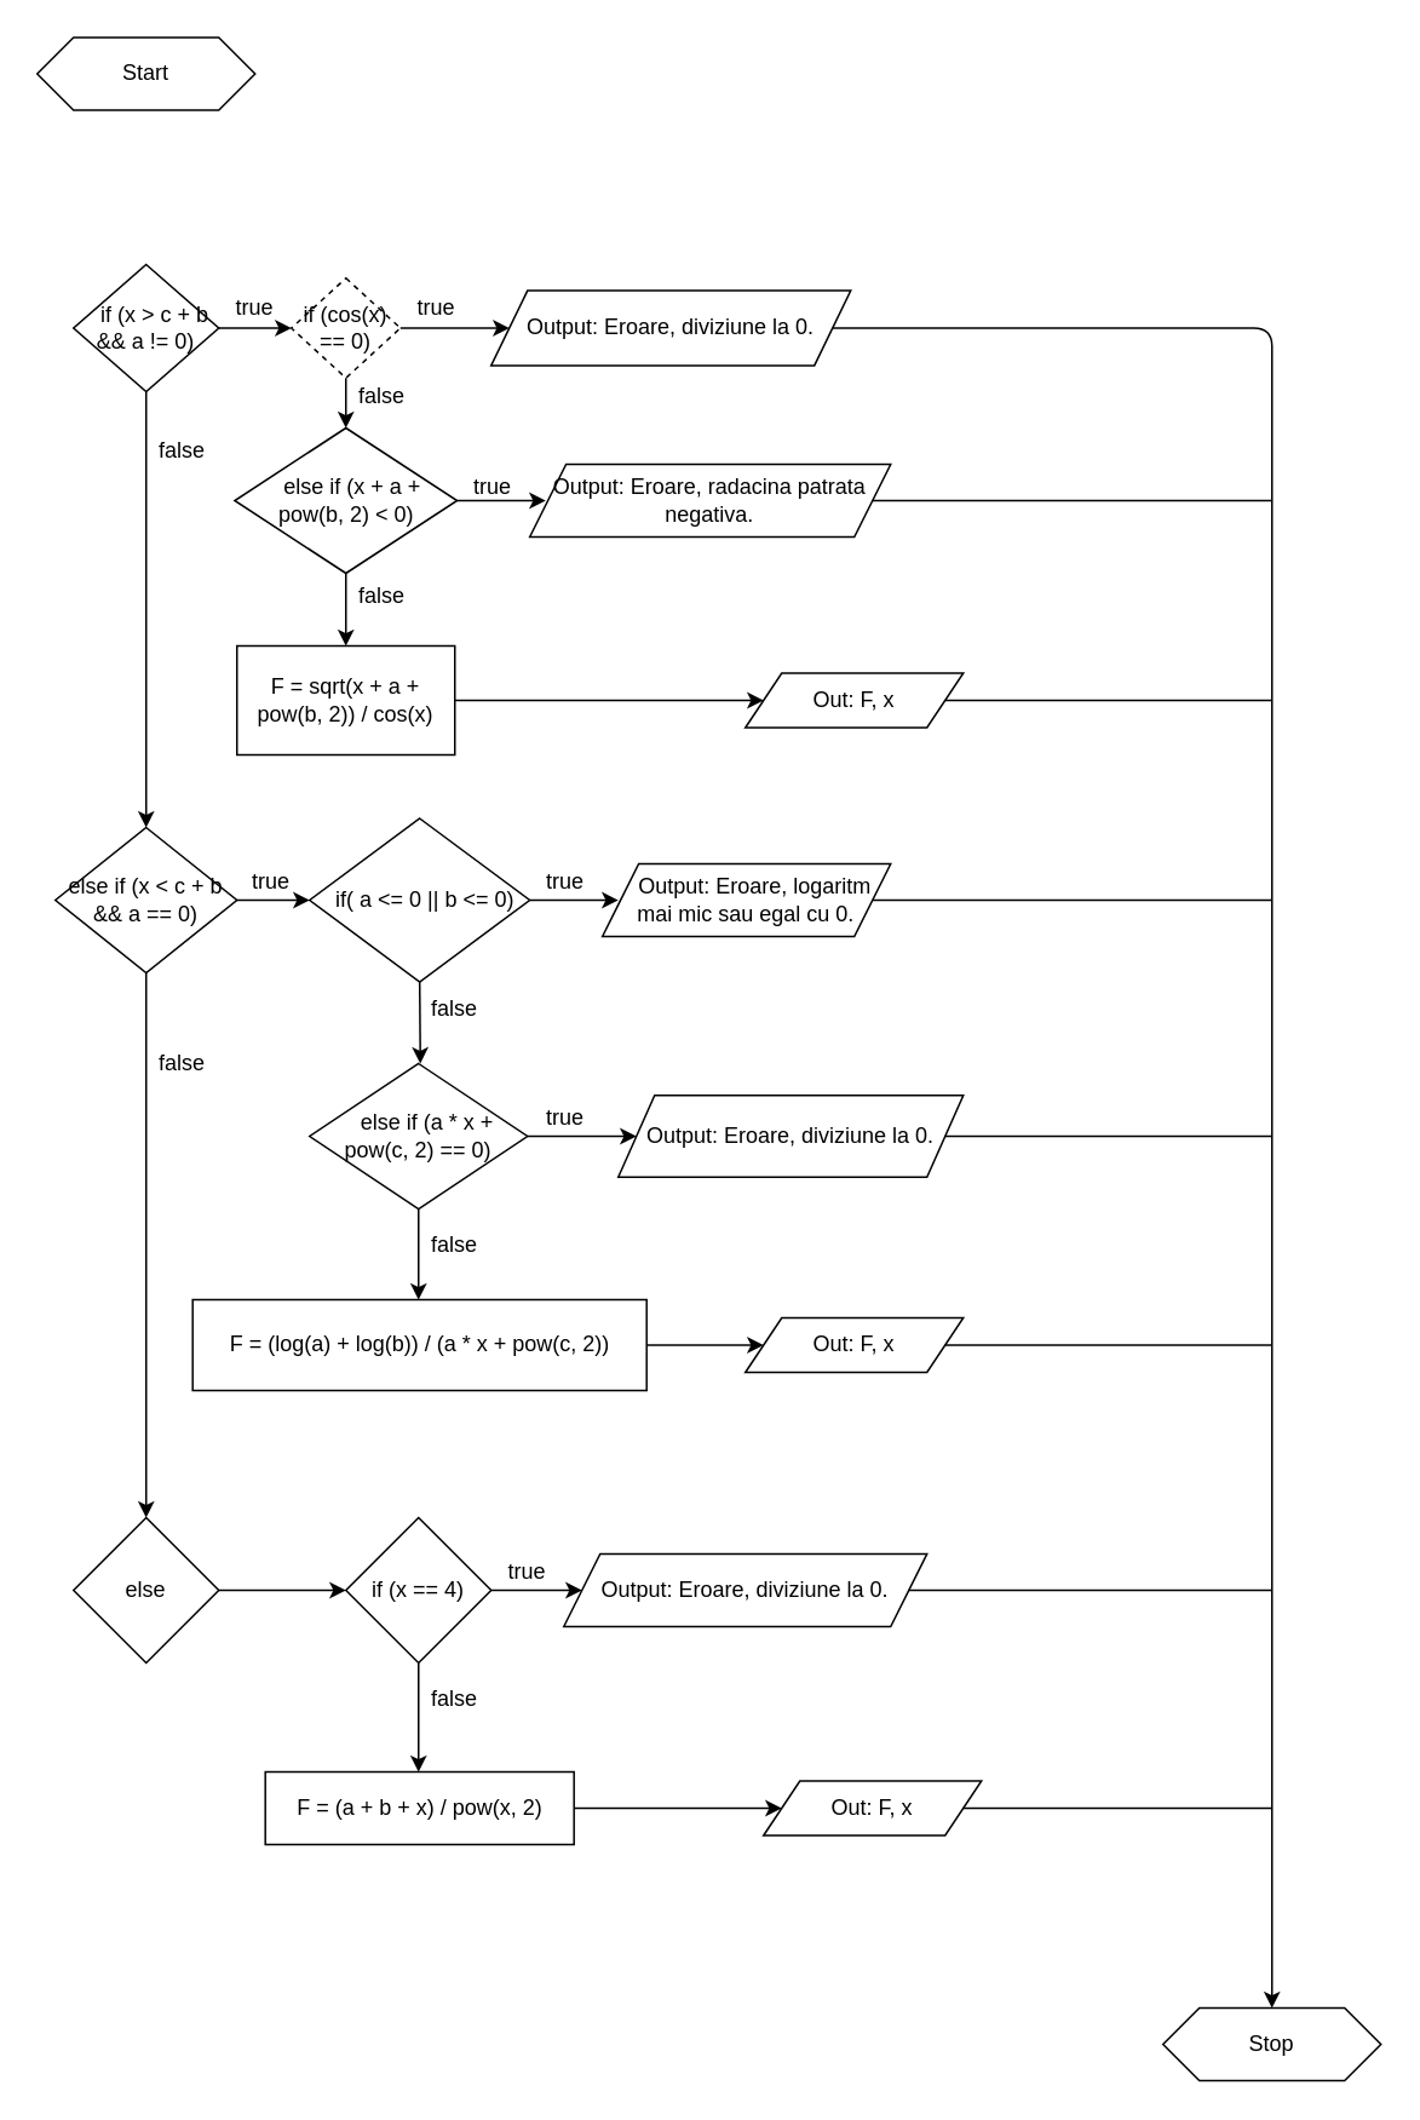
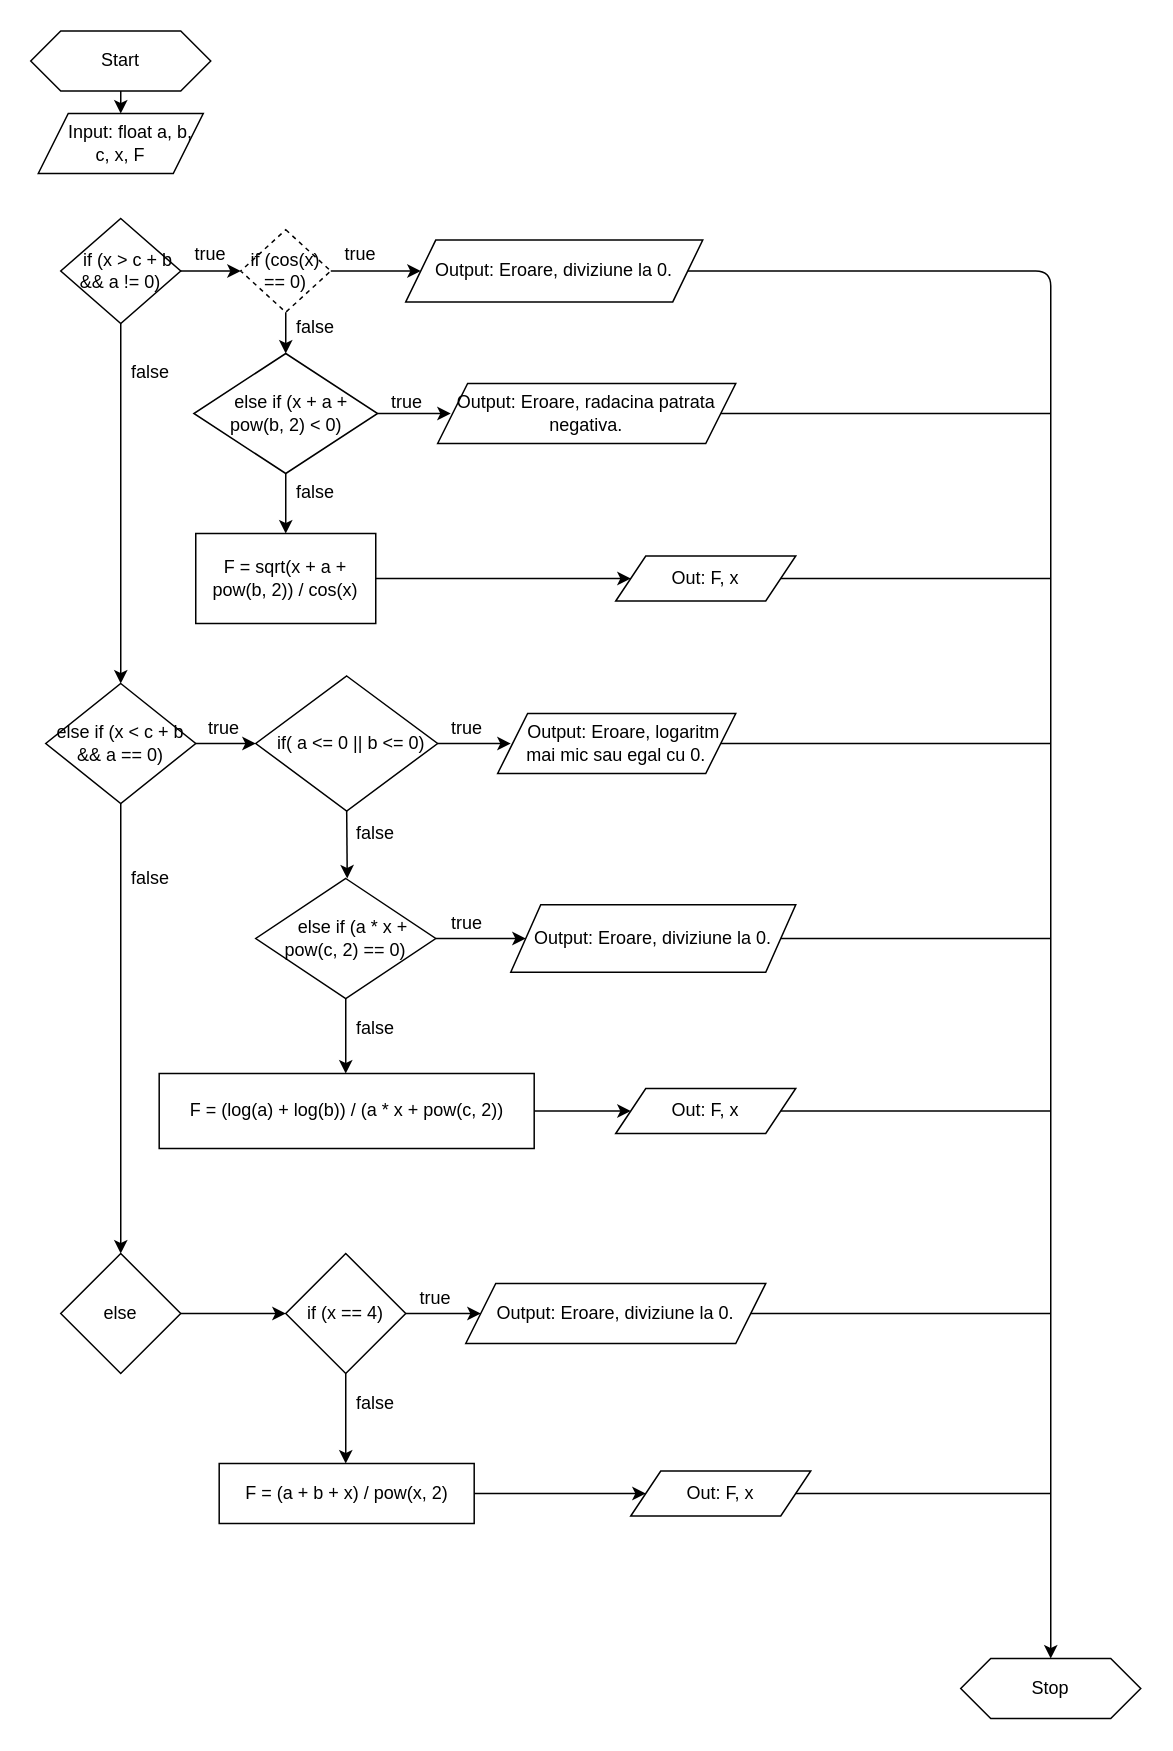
  <mxCell id="0" />
  <mxCell id="1" parent="0" />
  <mxCell id="2" value="Start" style="shape=hexagon;perimeter=hexagonPerimeter2;whiteSpace=wrap;html=1;fixedSize=1;" parent="1" vertex="1"><mxGeometry x="20" y="20" width="120" height="40" as="geometry" /></mxCell>
+ <mxCell id="3" value="" style="endArrow=classic;html=1;exitX=0.5;exitY=1;exitDx=0;exitDy=0;entryX=0.5;entryY=0;entryDx=0;entryDy=0;" parent="1" source="2" target="4" edge="1"><mxGeometry width="50" height="50" relative="1" as="geometry"><mxPoint x="70" y="675" as="sourcePoint" /><mxPoint x="80" y="75" as="targetPoint" /></mxGeometry></mxCell>
+ <mxCell id="4" value="&amp;nbsp; &amp;nbsp; Input: float a, b, c, x, F" style="shape=parallelogram;perimeter=parallelogramPerimeter;whiteSpace=wrap;html=1;fixedSize=1;" parent="1" vertex="1"><mxGeometry x="25" y="75" width="110" height="40" as="geometry" /></mxCell>
  <mxCell id="5" value="&amp;nbsp; &amp;nbsp;if (x &amp;gt; c + b &amp;amp;&amp;amp; a != 0)" style="rhombus;whiteSpace=wrap;html=1;" parent="1" vertex="1"><mxGeometry x="40" y="145" width="80" height="70" as="geometry" /></mxCell>
  <mxCell id="6" value="" style="endArrow=classic;html=1;exitX=1;exitY=0.5;exitDx=0;exitDy=0;entryX=0;entryY=0.5;entryDx=0;entryDy=0;" parent="1" source="5" target="8" edge="1"><mxGeometry width="50" height="50" relative="1" as="geometry"><mxPoint x="70" y="255" as="sourcePoint" /><mxPoint x="160" y="170" as="targetPoint" /></mxGeometry></mxCell>
  <mxCell id="7" value="true" style="text;html=1;strokeColor=none;fillColor=none;align=center;verticalAlign=middle;whiteSpace=wrap;rounded=0;" parent="1" vertex="1"><mxGeometry x="120" y="159.37" width="40" height="20" as="geometry" /></mxCell>
  <mxCell id="8" value="if (cos(x) == 0)" style="rhombus;whiteSpace=wrap;html=1;dashed=1;" parent="1" vertex="1"><mxGeometry x="160" y="152.5" width="60" height="55" as="geometry" /></mxCell>
  <mxCell id="9" value="Output: Eroare, diviziune la 0." style="shape=parallelogram;perimeter=parallelogramPerimeter;whiteSpace=wrap;html=1;fixedSize=1;" parent="1" vertex="1"><mxGeometry x="270" y="159.37" width="198" height="41.25" as="geometry" /></mxCell>
  <mxCell id="10" value="true" style="text;html=1;strokeColor=none;fillColor=none;align=center;verticalAlign=middle;whiteSpace=wrap;rounded=0;" parent="1" vertex="1"><mxGeometry x="220" y="159.37" width="40" height="20" as="geometry" /></mxCell>
  <mxCell id="11" value="" style="endArrow=classic;html=1;exitX=0.5;exitY=1;exitDx=0;exitDy=0;" parent="1" source="8" edge="1"><mxGeometry width="50" height="50" relative="1" as="geometry"><mxPoint x="70" y="245" as="sourcePoint" /><mxPoint x="190" y="235" as="targetPoint" /></mxGeometry></mxCell>
  <mxCell id="12" value="false" style="text;html=1;strokeColor=none;fillColor=none;align=center;verticalAlign=middle;whiteSpace=wrap;rounded=0;" parent="1" vertex="1"><mxGeometry x="190" y="207.5" width="40" height="20" as="geometry" /></mxCell>
  <mxCell id="13" value="&amp;nbsp; else if (x + a + pow(b, 2) &amp;lt; 0)" style="rhombus;whiteSpace=wrap;html=1;" parent="1" vertex="1"><mxGeometry x="128.75" y="235" width="122.5" height="80" as="geometry" /></mxCell>
  <mxCell id="14" value="" style="endArrow=classic;html=1;exitX=1;exitY=0.5;exitDx=0;exitDy=0;" parent="1" source="13" edge="1"><mxGeometry width="50" height="50" relative="1" as="geometry"><mxPoint x="70" y="245" as="sourcePoint" /><mxPoint x="300" y="275" as="targetPoint" /></mxGeometry></mxCell>
  <mxCell id="15" value="true" style="text;html=1;strokeColor=none;fillColor=none;align=center;verticalAlign=middle;whiteSpace=wrap;rounded=0;" parent="1" vertex="1"><mxGeometry x="251.25" y="258" width="40" height="20" as="geometry" /></mxCell>
  <mxCell id="16" value="Output:&amp;nbsp;Eroare, radacina patrata negativa." style="shape=parallelogram;perimeter=parallelogramPerimeter;whiteSpace=wrap;html=1;fixedSize=1;" parent="1" vertex="1"><mxGeometry x="291.25" y="255" width="198.75" height="40" as="geometry" /></mxCell>
  <mxCell id="17" value="" style="endArrow=classic;html=1;exitX=0.5;exitY=1;exitDx=0;exitDy=0;" parent="1" source="13" edge="1"><mxGeometry width="50" height="50" relative="1" as="geometry"><mxPoint x="70" y="335" as="sourcePoint" /><mxPoint x="190" y="355" as="targetPoint" /></mxGeometry></mxCell>
  <mxCell id="18" value="false" style="text;html=1;strokeColor=none;fillColor=none;align=center;verticalAlign=middle;whiteSpace=wrap;rounded=0;" parent="1" vertex="1"><mxGeometry x="190" y="318" width="40" height="20" as="geometry" /></mxCell>
  <mxCell id="19" value="F = sqrt(x + a + pow(b, 2)) / cos(x)" style="rounded=0;whiteSpace=wrap;html=1;" parent="1" vertex="1"><mxGeometry x="130" y="355" width="120" height="60" as="geometry" /></mxCell>
  <mxCell id="20" value="" style="endArrow=classic;html=1;exitX=0.5;exitY=1;exitDx=0;exitDy=0;" parent="1" source="5" edge="1"><mxGeometry width="50" height="50" relative="1" as="geometry"><mxPoint x="70" y="335" as="sourcePoint" /><mxPoint x="80" y="455" as="targetPoint" /></mxGeometry></mxCell>
  <mxCell id="21" value="false" style="text;html=1;strokeColor=none;fillColor=none;align=center;verticalAlign=middle;whiteSpace=wrap;rounded=0;" parent="1" vertex="1"><mxGeometry x="80" y="238" width="40" height="20" as="geometry" /></mxCell>
  <mxCell id="22" value="else if (x &amp;lt; c + b &amp;amp;&amp;amp; a == 0)" style="rhombus;whiteSpace=wrap;html=1;" parent="1" vertex="1"><mxGeometry x="30" y="455" width="100" height="80" as="geometry" /></mxCell>
  <mxCell id="23" value="" style="endArrow=classic;html=1;exitX=1;exitY=0.5;exitDx=0;exitDy=0;" parent="1" source="22" edge="1"><mxGeometry width="50" height="50" relative="1" as="geometry"><mxPoint x="70" y="435" as="sourcePoint" /><mxPoint x="170" y="495" as="targetPoint" /></mxGeometry></mxCell>
  <mxCell id="24" value="true" style="text;html=1;strokeColor=none;fillColor=none;align=center;verticalAlign=middle;whiteSpace=wrap;rounded=0;" parent="1" vertex="1"><mxGeometry x="128.75" y="475" width="40" height="20" as="geometry" /></mxCell>
  <mxCell id="25" value="&amp;nbsp; if( a &amp;lt;= 0 || b &amp;lt;= 0)" style="rhombus;whiteSpace=wrap;html=1;" parent="1" vertex="1"><mxGeometry x="170" y="450" width="121.25" height="90" as="geometry" /></mxCell>
  <mxCell id="26" value="" style="endArrow=classic;html=1;exitX=1;exitY=0.5;exitDx=0;exitDy=0;" parent="1" source="25" edge="1"><mxGeometry width="50" height="50" relative="1" as="geometry"><mxPoint x="70" y="415" as="sourcePoint" /><mxPoint x="340" y="495" as="targetPoint" /></mxGeometry></mxCell>
  <mxCell id="27" value="true" style="text;html=1;strokeColor=none;fillColor=none;align=center;verticalAlign=middle;whiteSpace=wrap;rounded=0;" parent="1" vertex="1"><mxGeometry x="291.25" y="475" width="40" height="20" as="geometry" /></mxCell>
  <mxCell id="28" value="&amp;nbsp; &amp;nbsp;Output:&amp;nbsp;Eroare, logaritm mai mic sau egal cu 0." style="shape=parallelogram;perimeter=parallelogramPerimeter;whiteSpace=wrap;html=1;fixedSize=1;" parent="1" vertex="1"><mxGeometry x="331.25" y="475" width="158.75" height="40" as="geometry" /></mxCell>
  <mxCell id="29" value="" style="endArrow=classic;html=1;entryX=0;entryY=0.5;entryDx=0;entryDy=0;exitX=1;exitY=0.5;exitDx=0;exitDy=0;" parent="1" source="8" target="9" edge="1"><mxGeometry width="50" height="50" relative="1" as="geometry"><mxPoint x="70" y="205" as="sourcePoint" /><mxPoint x="120" y="155" as="targetPoint" /></mxGeometry></mxCell>
  <mxCell id="30" value="" style="endArrow=classic;html=1;exitX=0.5;exitY=1;exitDx=0;exitDy=0;" parent="1" source="25" edge="1"><mxGeometry width="50" height="50" relative="1" as="geometry"><mxPoint x="70" y="605" as="sourcePoint" /><mxPoint x="231" y="585" as="targetPoint" /></mxGeometry></mxCell>
  <mxCell id="31" value="false" style="text;html=1;strokeColor=none;fillColor=none;align=center;verticalAlign=middle;whiteSpace=wrap;rounded=0;" parent="1" vertex="1"><mxGeometry x="230" y="545" width="40" height="20" as="geometry" /></mxCell>
  <mxCell id="32" value="&amp;nbsp; &amp;nbsp;else if (a * x + pow(c, 2) == 0)" style="rhombus;whiteSpace=wrap;html=1;" parent="1" vertex="1"><mxGeometry x="170" y="585" width="120" height="80" as="geometry" /></mxCell>
  <mxCell id="33" value="" style="endArrow=classic;html=1;exitX=1;exitY=0.5;exitDx=0;exitDy=0;" parent="1" source="32" edge="1"><mxGeometry width="50" height="50" relative="1" as="geometry"><mxPoint x="50" y="635" as="sourcePoint" /><mxPoint x="350" y="625" as="targetPoint" /></mxGeometry></mxCell>
  <mxCell id="34" value="true" style="text;html=1;strokeColor=none;fillColor=none;align=center;verticalAlign=middle;whiteSpace=wrap;rounded=0;" parent="1" vertex="1"><mxGeometry x="291.25" y="605" width="40" height="20" as="geometry" /></mxCell>
  <mxCell id="35" value="Output: Eroare, diviziune la 0." style="shape=parallelogram;perimeter=parallelogramPerimeter;whiteSpace=wrap;html=1;fixedSize=1;" parent="1" vertex="1"><mxGeometry x="340" y="602.5" width="190" height="45" as="geometry" /></mxCell>
  <mxCell id="36" value="" style="endArrow=classic;html=1;exitX=0.5;exitY=1;exitDx=0;exitDy=0;" parent="1" source="32" edge="1"><mxGeometry width="50" height="50" relative="1" as="geometry"><mxPoint x="70" y="705" as="sourcePoint" /><mxPoint x="230" y="715" as="targetPoint" /></mxGeometry></mxCell>
  <mxCell id="37" value="false" style="text;html=1;strokeColor=none;fillColor=none;align=center;verticalAlign=middle;whiteSpace=wrap;rounded=0;" parent="1" vertex="1"><mxGeometry x="230" y="675" width="40" height="20" as="geometry" /></mxCell>
  <mxCell id="38" value="F = (log(a) + log(b)) / (a * x + pow(c, 2))" style="rounded=0;whiteSpace=wrap;html=1;" parent="1" vertex="1"><mxGeometry x="105.63" y="715" width="250" height="50" as="geometry" /></mxCell>
  <mxCell id="39" value="" style="endArrow=classic;html=1;exitX=0.5;exitY=1;exitDx=0;exitDy=0;" parent="1" source="22" edge="1"><mxGeometry width="50" height="50" relative="1" as="geometry"><mxPoint x="70" y="705" as="sourcePoint" /><mxPoint x="80" y="835" as="targetPoint" /></mxGeometry></mxCell>
  <mxCell id="40" value="false" style="text;html=1;strokeColor=none;fillColor=none;align=center;verticalAlign=middle;whiteSpace=wrap;rounded=0;" parent="1" vertex="1"><mxGeometry x="80" y="575" width="40" height="20" as="geometry" /></mxCell>
  <mxCell id="41" value="else" style="rhombus;whiteSpace=wrap;html=1;" parent="1" vertex="1"><mxGeometry x="40" y="835" width="80" height="80" as="geometry" /></mxCell>
  <mxCell id="42" value="" style="endArrow=classic;html=1;exitX=1;exitY=0.5;exitDx=0;exitDy=0;" parent="1" source="41" edge="1"><mxGeometry width="50" height="50" relative="1" as="geometry"><mxPoint x="130" y="795" as="sourcePoint" /><mxPoint x="190" y="875" as="targetPoint" /></mxGeometry></mxCell>
  <mxCell id="43" value="if (x == 4)" style="rhombus;whiteSpace=wrap;html=1;" parent="1" vertex="1"><mxGeometry x="190" y="835" width="80" height="80" as="geometry" /></mxCell>
  <mxCell id="44" value="" style="endArrow=classic;html=1;" parent="1" edge="1"><mxGeometry width="50" height="50" relative="1" as="geometry"><mxPoint x="270" y="875" as="sourcePoint" /><mxPoint x="320" y="875" as="targetPoint" /></mxGeometry></mxCell>
  <mxCell id="45" value="true" style="text;html=1;strokeColor=none;fillColor=none;align=center;verticalAlign=middle;whiteSpace=wrap;rounded=0;" parent="1" vertex="1"><mxGeometry x="270" y="855" width="40" height="20" as="geometry" /></mxCell>
  <mxCell id="46" value="Output:&amp;nbsp;Eroare, diviziune la 0." style="shape=parallelogram;perimeter=parallelogramPerimeter;whiteSpace=wrap;html=1;fixedSize=1;" parent="1" vertex="1"><mxGeometry x="310" y="855" width="200" height="40" as="geometry" /></mxCell>
  <mxCell id="47" value="" style="endArrow=classic;html=1;exitX=0.5;exitY=1;exitDx=0;exitDy=0;" parent="1" source="43" edge="1"><mxGeometry width="50" height="50" relative="1" as="geometry"><mxPoint x="140" y="1065" as="sourcePoint" /><mxPoint x="230" y="975" as="targetPoint" /></mxGeometry></mxCell>
  <mxCell id="48" value="false" style="text;html=1;strokeColor=none;fillColor=none;align=center;verticalAlign=middle;whiteSpace=wrap;rounded=0;" parent="1" vertex="1"><mxGeometry x="230" y="925" width="40" height="20" as="geometry" /></mxCell>
  <mxCell id="49" value="F = (a + b + x) / pow(x, 2)" style="rounded=0;whiteSpace=wrap;html=1;" parent="1" vertex="1"><mxGeometry x="145.63" y="975" width="170" height="40" as="geometry" /></mxCell>
  <mxCell id="50" value="" style="endArrow=classic;html=1;exitX=1;exitY=0.5;exitDx=0;exitDy=0;" parent="1" source="9" edge="1"><mxGeometry width="50" height="50" relative="1" as="geometry"><mxPoint x="560" y="195" as="sourcePoint" /><mxPoint x="700" y="1105" as="targetPoint" /><Array as="points"><mxPoint x="700" y="180" /></Array></mxGeometry></mxCell>
  <mxCell id="51" value="" style="endArrow=none;html=1;exitX=1;exitY=0.5;exitDx=0;exitDy=0;" parent="1" source="16" edge="1"><mxGeometry width="50" height="50" relative="1" as="geometry"><mxPoint x="410" as="sourcePoint" y="395" /><mxPoint x="700" y="275" as="targetPoint" /></mxGeometry></mxCell>
  <mxCell id="52" value="" style="endArrow=none;html=1;exitX=1;exitY=0.5;exitDx=0;exitDy=0;" parent="1" source="28" edge="1"><mxGeometry width="50" height="50" relative="1" as="geometry"><mxPoint x="520" y="525" as="sourcePoint" /><mxPoint x="700" y="495" as="targetPoint" /></mxGeometry></mxCell>
  <mxCell id="53" value="" style="endArrow=none;html=1;exitX=1;exitY=0.5;exitDx=0;exitDy=0;" parent="1" source="35" edge="1"><mxGeometry width="50" height="50" relative="1" as="geometry"><mxPoint x="580" y="655" as="sourcePoint" /><mxPoint x="700" y="625" as="targetPoint" /></mxGeometry></mxCell>
  <mxCell id="54" value="" style="endArrow=none;html=1;exitX=1;exitY=0.5;exitDx=0;exitDy=0;" parent="1" source="46" edge="1"><mxGeometry width="50" height="50" relative="1" as="geometry"><mxPoint x="570" y="895" as="sourcePoint" /><mxPoint x="700" y="875" as="targetPoint" /></mxGeometry></mxCell>
  <mxCell id="55" value="" style="endArrow=classic;html=1;exitX=1;exitY=0.5;exitDx=0;exitDy=0;entryX=0;entryY=0.5;entryDx=0;entryDy=0;" parent="1" source="19" edge="1"><mxGeometry width="50" height="50" relative="1" as="geometry"><mxPoint x="320" y="415" as="sourcePoint" /><mxPoint x="420" y="385" as="targetPoint" /></mxGeometry></mxCell>
  <mxCell id="56" value="" style="endArrow=classic;html=1;exitX=1;exitY=0.5;exitDx=0;exitDy=0;entryX=0;entryY=0.5;entryDx=0;entryDy=0;" parent="1" source="38" edge="1"><mxGeometry width="50" height="50" relative="1" as="geometry"><mxPoint x="410" y="835" as="sourcePoint" /><mxPoint x="420" y="740" as="targetPoint" /></mxGeometry></mxCell>
  <mxCell id="57" value="" style="endArrow=classic;html=1;exitX=1;exitY=0.5;exitDx=0;exitDy=0;" parent="1" source="49" edge="1"><mxGeometry width="50" height="50" relative="1" as="geometry"><mxPoint x="370" y="1025" as="sourcePoint" /><mxPoint x="430" y="995" as="targetPoint" /></mxGeometry></mxCell>
  <mxCell id="58" value="Out: F, x" style="shape=parallelogram;perimeter=parallelogramPerimeter;whiteSpace=wrap;html=1;fixedSize=1;" parent="1" vertex="1"><mxGeometry x="410" y="370" width="120" height="30" as="geometry" /></mxCell>
  <mxCell id="59" value="Out: F, x" style="shape=parallelogram;perimeter=parallelogramPerimeter;whiteSpace=wrap;html=1;fixedSize=1;" parent="1" vertex="1"><mxGeometry x="410" y="725" width="120" height="30" as="geometry" /></mxCell>
  <mxCell id="60" value="Out: F, x" style="shape=parallelogram;perimeter=parallelogramPerimeter;whiteSpace=wrap;html=1;fixedSize=1;" parent="1" vertex="1"><mxGeometry x="420" y="980" width="120" height="30" as="geometry" /></mxCell>
  <mxCell id="61" value="" style="endArrow=none;html=1;exitX=1;exitY=0.5;exitDx=0;exitDy=0;" parent="1" source="58" edge="1"><mxGeometry width="50" height="50" relative="1" as="geometry"><mxPoint x="580" y="415" as="sourcePoint" /><mxPoint x="700" y="385" as="targetPoint" /></mxGeometry></mxCell>
  <mxCell id="62" value="" style="endArrow=none;html=1;exitX=1;exitY=0.5;exitDx=0;exitDy=0;" parent="1" source="59" edge="1"><mxGeometry width="50" height="50" relative="1" as="geometry"><mxPoint x="590" y="765" as="sourcePoint" /><mxPoint x="700" y="740" as="targetPoint" /></mxGeometry></mxCell>
  <mxCell id="63" value="" style="endArrow=none;html=1;exitX=1;exitY=0.5;exitDx=0;exitDy=0;" parent="1" source="60" edge="1"><mxGeometry width="50" height="50" relative="1" as="geometry"><mxPoint x="580" y="1025" as="sourcePoint" /><mxPoint x="700" y="995" as="targetPoint" /></mxGeometry></mxCell>
  <mxCell id="64" value="Stop" style="shape=hexagon;perimeter=hexagonPerimeter2;whiteSpace=wrap;html=1;fixedSize=1;" parent="1" vertex="1"><mxGeometry x="640" y="1105" width="120" height="40" as="geometry" /></mxCell>
